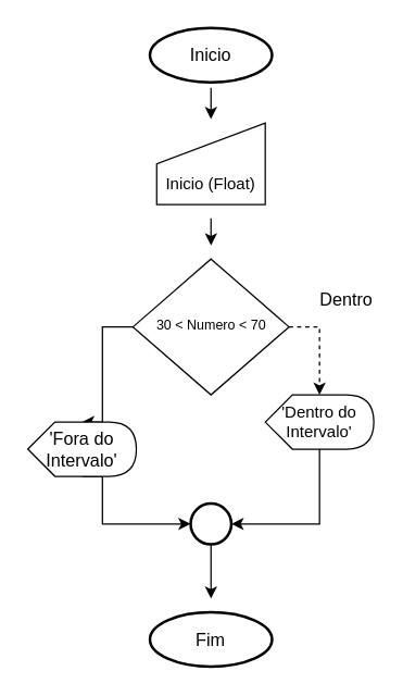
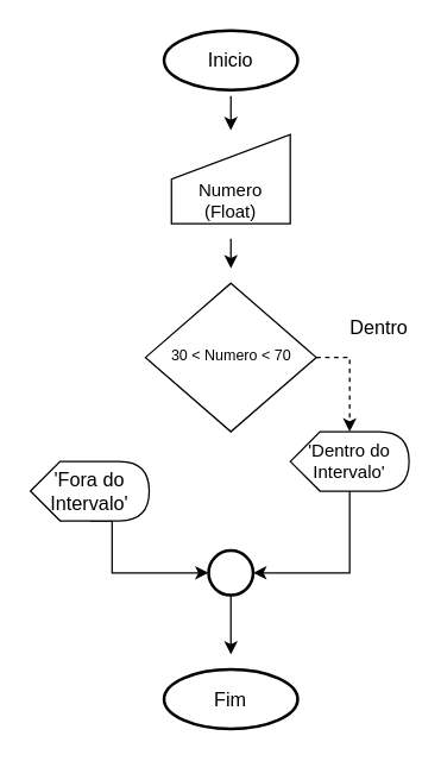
  <mxCell id="0" />
  <mxCell id="1" parent="0" />
  <mxCell id="2" style="edgeStyle=orthogonalEdgeStyle;rounded=0;orthogonalLoop=1;jettySize=auto;html=1;" parent="1" edge="1"><mxGeometry relative="1" as="geometry"><mxPoint x="155" y="180" as="targetPoint" /><mxPoint x="155" y="160" as="sourcePoint" /></mxGeometry></mxCell>
- <mxCell id="3" value="&lt;br&gt;&lt;br&gt;Inicio (Float)" style="shape=manualInput;whiteSpace=wrap;html=1;" parent="1" vertex="1"><mxGeometry x="115" y="90" width="80" height="60" as="geometry" /></mxCell>
- <mxCell id="4" style="edgeStyle=orthogonalEdgeStyle;rounded=0;orthogonalLoop=1;jettySize=auto;html=1;entryX=0;entryY=0;entryDx=40;entryDy=0;entryPerimeter=0;fontSize=13;" parent="1" source="6" target="10" edge="1"><mxGeometry relative="1" as="geometry"><Array as="points"><mxPoint x="75" y="240" /></Array></mxGeometry></mxCell>
+ <mxCell id="3" value="&lt;br&gt;&lt;br&gt;Numero (Float)" style="shape=manualInput;whiteSpace=wrap;html=1;" parent="1" vertex="1"><mxGeometry x="115" y="90" width="80" height="60" as="geometry" /></mxCell>
  <mxCell id="5" style="edgeStyle=orthogonalEdgeStyle;rounded=0;orthogonalLoop=1;jettySize=auto;html=1;entryX=0;entryY=0;entryDx=40;entryDy=0;entryPerimeter=0;fontSize=13;dashed=1;" parent="1" source="6" target="8" edge="1"><mxGeometry relative="1" as="geometry"><Array as="points"><mxPoint x="235" y="240" /></Array></mxGeometry></mxCell>
  <mxCell id="6" value="&lt;div style=&quot;font-size: 10px;&quot;&gt;&lt;br style=&quot;font-size: 10px;&quot;&gt;&lt;/div&gt;&lt;div style=&quot;font-size: 10px;&quot;&gt;&lt;br style=&quot;font-size: 10px;&quot;&gt;&lt;/div&gt;&lt;div style=&quot;font-size: 10px;&quot;&gt;&lt;br style=&quot;font-size: 10px;&quot;&gt;&lt;/div&gt;&lt;div style=&quot;font-size: 10px;&quot;&gt;30 &amp;lt; Numero &amp;lt; 70&lt;/div&gt;" style="rhombus;whiteSpace=wrap;html=1;align=center;fontSize=10;horizontal=1;verticalAlign=top;" parent="1" vertex="1"><mxGeometry x="97.5" y="190" width="115" height="100" as="geometry" /></mxCell>
  <mxCell id="7" style="edgeStyle=orthogonalEdgeStyle;rounded=0;orthogonalLoop=1;jettySize=auto;html=1;entryX=1;entryY=0.5;entryDx=0;entryDy=0;entryPerimeter=0;fontSize=13;" parent="1" source="8" target="12" edge="1"><mxGeometry relative="1" as="geometry"><Array as="points"><mxPoint x="235" y="385" /></Array></mxGeometry></mxCell>
  <mxCell id="8" value="'Dentro do Intervalo'" style="shape=display;whiteSpace=wrap;html=1;fontSize=12;" parent="1" vertex="1"><mxGeometry x="195" y="290" width="80" height="40" as="geometry" /></mxCell>
  <mxCell id="9" style="edgeStyle=orthogonalEdgeStyle;rounded=0;orthogonalLoop=1;jettySize=auto;html=1;entryX=0;entryY=0.5;entryDx=0;entryDy=0;entryPerimeter=0;fontSize=13;exitX=0;exitY=0;exitDx=40;exitDy=40;exitPerimeter=0;" parent="1" source="10" target="12" edge="1"><mxGeometry relative="1" as="geometry"><Array as="points"><mxPoint x="75" y="385" /></Array></mxGeometry></mxCell>
  <mxCell id="10" value="'Fora do Intervalo'" style="shape=display;whiteSpace=wrap;html=1;fontSize=13;" parent="1" vertex="1"><mxGeometry x="20" y="310" width="80" height="40" as="geometry" /></mxCell>
  <mxCell id="11" style="edgeStyle=orthogonalEdgeStyle;rounded=0;orthogonalLoop=1;jettySize=auto;html=1;fontSize=13;" parent="1" source="12" edge="1"><mxGeometry relative="1" as="geometry"><mxPoint x="155" y="440" as="targetPoint" /></mxGeometry></mxCell>
  <mxCell id="12" value="" style="strokeWidth=2;html=1;shape=mxgraph.flowchart.start_2;whiteSpace=wrap;fontSize=13;" parent="1" vertex="1"><mxGeometry x="140" y="370" width="30" height="30" as="geometry" /></mxCell>
  <mxCell id="13" value="Dentro" style="text;html=1;strokeColor=none;fillColor=none;align=center;verticalAlign=middle;whiteSpace=wrap;rounded=0;fontSize=13;" parent="1" vertex="1"><mxGeometry x="235" y="210" width="40" height="20" as="geometry" /></mxCell>
  <mxCell id="14" style="edgeStyle=orthogonalEdgeStyle;rounded=0;orthogonalLoop=1;jettySize=auto;html=1;entryX=0.5;entryY=0.217;entryDx=0;entryDy=0;entryPerimeter=0;fontSize=13;" parent="1" edge="1"><mxGeometry relative="1" as="geometry"><mxPoint x="155" y="64" as="sourcePoint" /><mxPoint x="155" y="87.02" as="targetPoint" /></mxGeometry></mxCell>
  <mxCell id="15" value="Inicio" style="strokeWidth=2;html=1;shape=mxgraph.flowchart.start_1;whiteSpace=wrap;fillColor=#ffffff;fontSize=13;" parent="1" vertex="1"><mxGeometry x="110" y="20" width="90" height="40" as="geometry" /></mxCell>
  <mxCell id="16" value="Fim" style="strokeWidth=2;html=1;shape=mxgraph.flowchart.start_1;whiteSpace=wrap;fillColor=#ffffff;fontSize=13;" parent="1" vertex="1"><mxGeometry x="110" y="450" width="90" height="40" as="geometry" /></mxCell>
